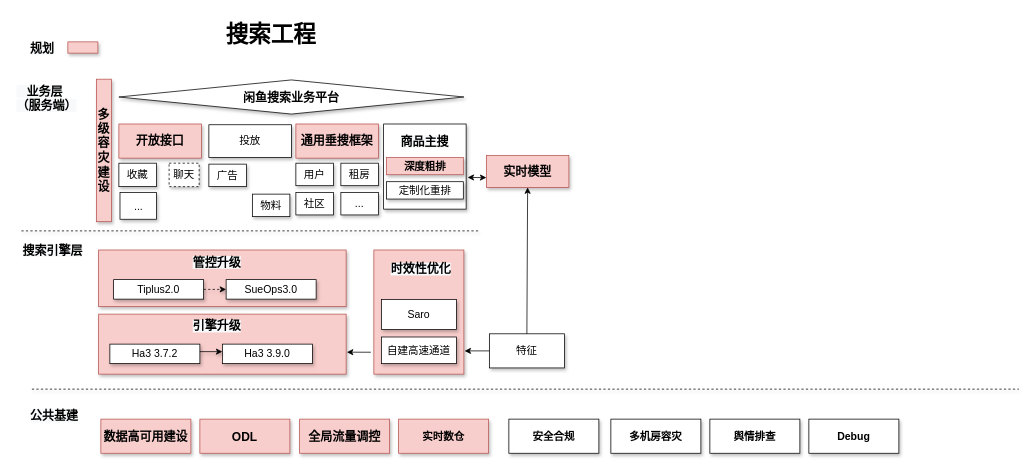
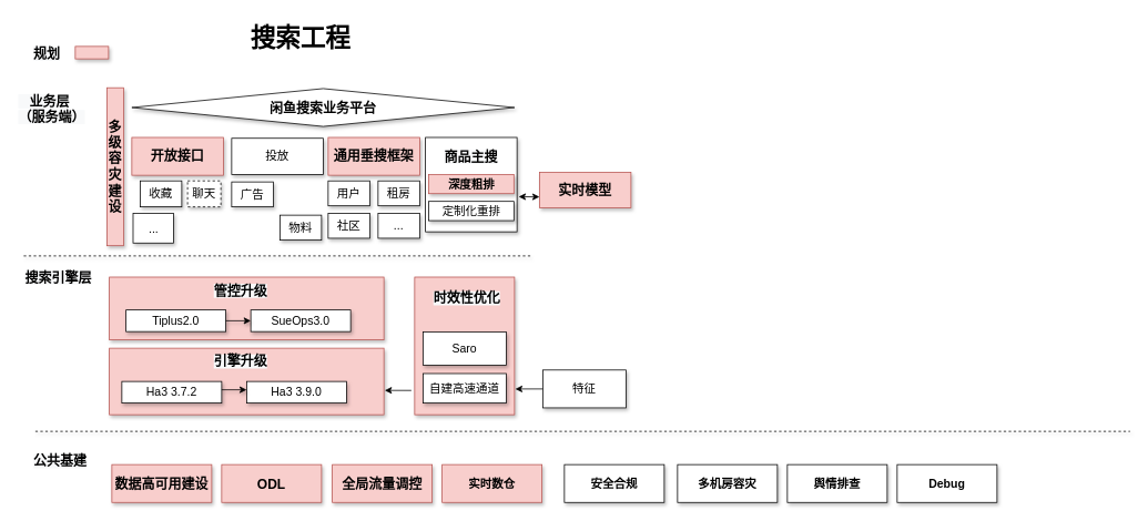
  <mxCell id="0" />
  <mxCell id="1" parent="0" />
  <mxCell id="2" value="实时模型" style="rounded=0;whiteSpace=wrap;html=1;fillColor=#f8cecc;strokeColor=#b85450;fontSize=16;fontStyle=1;shadow=1;" vertex="1" parent="1"><mxGeometry x="648" y="206.44" width="110" height="42.56" as="geometry" /></mxCell>
  <mxCell id="3" value="" style="rounded=0;whiteSpace=wrap;html=1;fillColor=#f8cecc;strokeColor=#b85450;fontSize=14;shadow=1;" vertex="1" parent="1"><mxGeometry x="131" y="332.5" width="330" height="75.5" as="geometry" /></mxCell>
  <mxCell id="4" value="SueOps3.0" style="rounded=0;whiteSpace=wrap;html=1;fontSize=14;shadow=1;" vertex="1" parent="1"><mxGeometry x="301" y="372" width="120" height="26" as="geometry" /></mxCell>
  <mxCell id="5" value="Tiplus2.0" style="rounded=0;whiteSpace=wrap;html=1;fontSize=14;shadow=1;" vertex="1" parent="1"><mxGeometry x="151" y="372" width="120" height="26" as="geometry" /></mxCell>
  <mxCell id="6" value="" style="rounded=0;whiteSpace=wrap;html=1;fillColor=#f8cecc;strokeColor=#b85450;fontSize=14;shadow=1;" vertex="1" parent="1"><mxGeometry x="498" y="332.5" width="120" height="165.5" as="geometry" /></mxCell>
  <mxCell id="7" value="&lt;span style=&quot;color: rgb(0, 0, 0); font-family: helvetica; font-size: 16px; font-style: normal; letter-spacing: normal; text-align: center; text-indent: 0px; text-transform: none; word-spacing: 0px; background-color: rgb(248, 249, 250); display: inline; float: none;&quot;&gt;时效性优化&lt;/span&gt;" style="text;whiteSpace=wrap;html=1;fontStyle=1;fontSize=16;shadow=1;" vertex="1" parent="1"><mxGeometry x="519" y="342" width="90" height="30" as="geometry" /></mxCell>
  <mxCell id="8" value="Saro" style="rounded=0;whiteSpace=wrap;html=1;fontSize=14;shadow=1;" vertex="1" parent="1"><mxGeometry x="508" y="398.5" width="100" height="40" as="geometry" /></mxCell>
  <mxCell id="9" value="自建高速通道" style="rounded=0;whiteSpace=wrap;html=1;fontSize=14;shadow=1;" vertex="1" parent="1"><mxGeometry x="508" y="448.5" width="100" height="35.5" as="geometry" /></mxCell>
  <mxCell id="10" value="&lt;span style=&quot;color: rgb(0, 0, 0); font-family: helvetica; font-size: 16px; font-style: normal; letter-spacing: normal; text-align: center; text-indent: 0px; text-transform: none; word-spacing: 0px; background-color: rgb(248, 249, 250); display: inline; float: none;&quot;&gt;管控升级&lt;/span&gt;" style="text;whiteSpace=wrap;html=1;fontStyle=1;fontSize=16;shadow=1;" vertex="1" parent="1"><mxGeometry x="255" y="332.5" width="90" height="30" as="geometry" /></mxCell>
- <mxCell id="11" value="" style="endArrow=classic;html=1;rounded=0;entryX=0;entryY=0.5;entryDx=0;entryDy=0;exitX=1;exitY=0.5;exitDx=0;exitDy=0;fontSize=14;shadow=1;dashed=1;" edge="1" parent="1" source="5" target="4"><mxGeometry width="50" height="50" relative="1" as="geometry"><mxPoint x="230" y="488" as="sourcePoint" /><mxPoint x="280" y="438" as="targetPoint" /></mxGeometry></mxCell>
+ <mxCell id="11" value="" style="endArrow=classic;html=1;rounded=0;entryX=0;entryY=0.5;entryDx=0;entryDy=0;exitX=1;exitY=0.5;exitDx=0;exitDy=0;fontSize=14;shadow=1;" edge="1" parent="1" source="5" target="4"><mxGeometry width="50" height="50" relative="1" as="geometry"><mxPoint x="230" y="488" as="sourcePoint" /><mxPoint x="280" y="438" as="targetPoint" /></mxGeometry></mxCell>
  <mxCell id="12" value="" style="rounded=0;whiteSpace=wrap;html=1;fillColor=#f8cecc;strokeColor=#b85450;fontSize=14;shadow=1;" vertex="1" parent="1"><mxGeometry x="131" y="418" width="330" height="80" as="geometry" /></mxCell>
  <mxCell id="13" value="&lt;span style=&quot;color: rgb(0, 0, 0); font-family: helvetica; font-size: 16px; font-style: normal; letter-spacing: normal; text-align: center; text-indent: 0px; text-transform: none; word-spacing: 0px; background-color: rgb(248, 249, 250); display: inline; float: none;&quot;&gt;引擎升级&lt;/span&gt;" style="text;whiteSpace=wrap;html=1;fontStyle=1;fontSize=16;shadow=1;" vertex="1" parent="1"><mxGeometry x="255" y="418" width="90" height="30" as="geometry" /></mxCell>
  <mxCell id="14" value="Ha3 3.9.0" style="rounded=0;whiteSpace=wrap;html=1;fontSize=14;shadow=1;" vertex="1" parent="1"><mxGeometry x="296" y="458" width="120" height="26" as="geometry" /></mxCell>
  <mxCell id="15" value="Ha3 3.7.2" style="rounded=0;whiteSpace=wrap;html=1;fontSize=14;shadow=1;" vertex="1" parent="1"><mxGeometry x="146" y="458" width="120" height="26" as="geometry" /></mxCell>
  <mxCell id="16" value="" style="endArrow=classic;html=1;rounded=0;entryX=0;entryY=0.5;entryDx=0;entryDy=0;exitX=1;exitY=0.5;exitDx=0;exitDy=0;fontSize=14;shadow=1;" edge="1" parent="1"><mxGeometry width="50" height="50" relative="1" as="geometry"><mxPoint x="266" y="468" as="sourcePoint" /><mxPoint x="296" y="468" as="targetPoint" /></mxGeometry></mxCell>
  <mxCell id="17" value="闲鱼搜索业务平台" style="rhombus;whiteSpace=wrap;html=1;fontSize=16;fontStyle=1;shadow=1;" vertex="1" parent="1"><mxGeometry x="158" y="105.75" width="460" height="45.5" as="geometry" /></mxCell>
  <mxCell id="18" value="" style="endArrow=none;dashed=1;html=1;rounded=0;fontSize=14;shadow=1;" edge="1" parent="1"><mxGeometry width="50" height="50" relative="1" as="geometry"><mxPoint x="28" y="307" as="sourcePoint" /><mxPoint x="638" y="307" as="targetPoint" /></mxGeometry></mxCell>
  <mxCell id="19" value="&lt;span style=&quot;color: rgb(0, 0, 0); font-family: helvetica; font-size: 16px; font-style: normal; letter-spacing: normal; text-align: center; text-indent: 0px; text-transform: none; word-spacing: 0px; background-color: rgb(248, 249, 250); display: inline; float: none;&quot;&gt;搜索引擎层&lt;/span&gt;" style="text;whiteSpace=wrap;html=1;fontStyle=1;fontSize=16;shadow=1;" vertex="1" parent="1"><mxGeometry x="28" y="317" width="90" height="30" as="geometry" /></mxCell>
  <mxCell id="20" value="&lt;span style=&quot;color: rgb(0, 0, 0); font-family: helvetica; font-size: 16px; font-style: normal; letter-spacing: normal; text-align: center; text-indent: 0px; text-transform: none; word-spacing: 0px; background-color: rgb(248, 249, 250); display: inline; float: none;&quot;&gt;&amp;nbsp; &amp;nbsp;业务层&lt;br style=&quot;font-size: 16px;&quot;&gt;（服务端）&lt;br style=&quot;font-size: 16px;&quot;&gt;&lt;/span&gt;" style="text;whiteSpace=wrap;html=1;fontStyle=1;fontSize=16;shadow=1;" vertex="1" parent="1"><mxGeometry x="20" y="104.5" width="90" height="30" as="geometry" /></mxCell>
  <mxCell id="21" value="开放接口" style="rounded=0;whiteSpace=wrap;html=1;fillColor=#f8cecc;strokeColor=#b85450;fontSize=16;fontStyle=1;shadow=1;" vertex="1" parent="1"><mxGeometry x="158" y="164.5" width="110" height="45.5" as="geometry" /></mxCell>
  <mxCell id="22" value="通用垂搜框架" style="rounded=0;whiteSpace=wrap;html=1;fillColor=#f8cecc;strokeColor=#b85450;fontSize=16;fontStyle=1;shadow=1;" vertex="1" parent="1"><mxGeometry x="394" y="164.5" width="110" height="45.5" as="geometry" /></mxCell>
- <mxCell id="23" value="收藏" style="rounded=0;whiteSpace=wrap;html=1;fontSize=14;shadow=1;" vertex="1" parent="1"><mxGeometry x="158" y="216.75" width="50" height="31.25" as="geometry" /></mxCell>
+ <mxCell id="23" value="收藏" style="rounded=0;whiteSpace=wrap;html=1;fontSize=14;shadow=1;" vertex="1" parent="1"><mxGeometry x="168" y="216.75" width="50" height="31.25" as="geometry" /></mxCell>
  <mxCell id="24" value="聊天" style="rounded=0;whiteSpace=wrap;html=1;fontSize=14;shadow=1;dashed=1;" vertex="1" parent="1"><mxGeometry x="225" y="216.75" width="40" height="31.25" as="geometry" /></mxCell>
  <mxCell id="25" value="..." style="rounded=0;whiteSpace=wrap;html=1;fontSize=14;shadow=1;" vertex="1" parent="1"><mxGeometry x="159.5" y="255.75" width="48.5" height="35.75" as="geometry" /></mxCell>
  <mxCell id="26" value="" style="rounded=0;whiteSpace=wrap;html=1;fontSize=14;shadow=1;" vertex="1" parent="1"><mxGeometry x="511" y="164.5" width="110" height="113.5" as="geometry" /></mxCell>
  <mxCell id="27" value="用户" style="rounded=0;whiteSpace=wrap;html=1;fontSize=14;shadow=1;" vertex="1" parent="1"><mxGeometry x="394" y="216.75" width="50" height="30" as="geometry" /></mxCell>
  <mxCell id="28" value="租房" style="rounded=0;whiteSpace=wrap;html=1;fontSize=14;shadow=1;" vertex="1" parent="1"><mxGeometry x="454" y="216.75" width="50" height="30" as="geometry" /></mxCell>
  <mxCell id="29" value="社区" style="rounded=0;whiteSpace=wrap;html=1;fontSize=14;shadow=1;" vertex="1" parent="1"><mxGeometry x="394" y="255.75" width="50" height="30" as="geometry" /></mxCell>
  <mxCell id="30" value="..." style="rounded=0;whiteSpace=wrap;html=1;fontSize=14;shadow=1;" vertex="1" parent="1"><mxGeometry x="454" y="255.75" width="50" height="30" as="geometry" /></mxCell>
  <mxCell id="31" value="多级容灾建设" style="rounded=0;whiteSpace=wrap;html=1;fillColor=#f8cecc;strokeColor=#b85450;fontSize=16;fontStyle=1;shadow=1;" vertex="1" parent="1"><mxGeometry x="128" y="104.75" width="20" height="190" as="geometry" /></mxCell>
  <mxCell id="32" value="投放" style="rounded=0;whiteSpace=wrap;html=1;fontSize=14;shadow=1;" vertex="1" parent="1"><mxGeometry x="278" y="165.5" width="110" height="43.5" as="geometry" /></mxCell>
  <mxCell id="33" value="广告" style="rounded=0;whiteSpace=wrap;html=1;fontSize=14;shadow=1;" vertex="1" parent="1"><mxGeometry x="278" y="218" width="50" height="30" as="geometry" /></mxCell>
  <mxCell id="34" value="物料" style="rounded=0;whiteSpace=wrap;html=1;fontSize=14;shadow=1;" vertex="1" parent="1"><mxGeometry x="336" y="258" width="50" height="30" as="geometry" /></mxCell>
  <mxCell id="35" value="深度粗排" style="rounded=0;whiteSpace=wrap;html=1;fillColor=#f8cecc;strokeColor=#b85450;fontSize=14;shadow=1;fontStyle=1" vertex="1" parent="1"><mxGeometry x="514.75" y="209" width="102.5" height="23.12" as="geometry" /></mxCell>
  <mxCell id="36" value="定制化重排" style="rounded=0;whiteSpace=wrap;html=1;fontSize=14;shadow=1;" vertex="1" parent="1"><mxGeometry x="514.75" y="241.44" width="102.5" height="23.12" as="geometry" /></mxCell>
  <mxCell id="37" value="特征" style="rounded=0;whiteSpace=wrap;html=1;fontSize=14;shadow=1;" vertex="1" parent="1"><mxGeometry x="652" y="444.25" width="100" height="45.5" as="geometry" /></mxCell>
- <mxCell id="38" value="" style="endArrow=classic;html=1;rounded=0;exitX=0.5;exitY=0;exitDx=0;exitDy=0;entryX=0.5;entryY=1;entryDx=0;entryDy=0;fontSize=14;shadow=0;sketch=0;" edge="1" parent="1" source="37" target="2"><mxGeometry width="50" height="50" relative="1" as="geometry"><mxPoint x="548" y="418" as="sourcePoint" /><mxPoint x="703" y="258" as="targetPoint" /></mxGeometry></mxCell>
  <mxCell id="39" value="" style="endArrow=classic;html=1;rounded=0;entryX=1.008;entryY=0.813;entryDx=0;entryDy=0;exitX=0;exitY=0.5;exitDx=0;exitDy=0;entryPerimeter=0;fontSize=14;shadow=0;sketch=0;" edge="1" parent="1" source="37" target="6"><mxGeometry width="50" height="50" relative="1" as="geometry"><mxPoint x="708" y="420.25" as="sourcePoint" /><mxPoint x="708" y="295.38" as="targetPoint" /></mxGeometry></mxCell>
  <mxCell id="40" value="" style="endArrow=classic;startArrow=classic;html=1;rounded=0;fontSize=14;shadow=0;sketch=0;" edge="1" parent="1"><mxGeometry width="50" height="50" relative="1" as="geometry"><mxPoint x="623" y="235.75" as="sourcePoint" /><mxPoint x="648" y="236" as="targetPoint" /></mxGeometry></mxCell>
  <mxCell id="41" value="&lt;meta charset=&quot;utf-8&quot; style=&quot;font-size: 16px;&quot;&gt;&lt;span style=&quot;color: rgb(0, 0, 0); font-family: helvetica; font-size: 16px; font-style: normal; letter-spacing: normal; text-align: center; text-indent: 0px; text-transform: none; word-spacing: 0px; background-color: rgb(248, 249, 250); display: inline; float: none;&quot;&gt;商品主搜&lt;/span&gt;" style="text;whiteSpace=wrap;html=1;fontStyle=1;fontSize=16;shadow=1;" vertex="1" parent="1"><mxGeometry x="531.75" y="172.25" width="70" height="30" as="geometry" /></mxCell>
  <mxCell id="42" value="全局流量调控" style="rounded=0;whiteSpace=wrap;html=1;fontSize=16;fontStyle=1;fillColor=#f8cecc;strokeColor=#b85450;flipH=0;shadow=1;" vertex="1" parent="1"><mxGeometry x="399" y="558" width="120" height="45.5" as="geometry" /></mxCell>
  <mxCell id="43" value="安全合规" style="rounded=0;whiteSpace=wrap;html=1;fontSize=14;fontStyle=1;flipH=0;shadow=1;" vertex="1" parent="1"><mxGeometry x="678" y="558" width="120" height="45.5" as="geometry" /></mxCell>
  <mxCell id="44" value="数据高可用建设" style="rounded=0;whiteSpace=wrap;html=1;fontSize=16;fontStyle=1;fillColor=#f8cecc;strokeColor=#b85450;flipH=0;shadow=1;" vertex="1" parent="1"><mxGeometry x="134" y="558" width="120" height="45.5" as="geometry" /></mxCell>
  <mxCell id="45" value="多机房容灾" style="rounded=0;whiteSpace=wrap;html=1;fontSize=14;fontStyle=1;flipH=0;shadow=1;" vertex="1" parent="1"><mxGeometry x="814" y="558" width="120" height="45.5" as="geometry" /></mxCell>
  <mxCell id="46" value="实时数仓" style="rounded=0;whiteSpace=wrap;html=1;fontSize=14;fontStyle=1;fillColor=#f8cecc;strokeColor=#b85450;flipH=0;shadow=1;" vertex="1" parent="1"><mxGeometry x="531" y="558" width="120" height="45.5" as="geometry" /></mxCell>
  <mxCell id="47" value="舆情排查" style="rounded=0;whiteSpace=wrap;html=1;fontSize=14;fontStyle=1;flipH=0;shadow=1;" vertex="1" parent="1"><mxGeometry x="946" y="558" width="120" height="45.5" as="geometry" /></mxCell>
  <mxCell id="48" value="ODL" style="rounded=0;whiteSpace=wrap;html=1;fontSize=16;fontStyle=1;fillColor=#f8cecc;strokeColor=#b85450;flipH=0;shadow=1;" vertex="1" parent="1"><mxGeometry x="266" y="558" width="120" height="45.5" as="geometry" /></mxCell>
  <mxCell id="49" value="Debug" style="rounded=0;whiteSpace=wrap;html=1;fontSize=14;fontStyle=1;flipH=0;shadow=1;" vertex="1" parent="1"><mxGeometry x="1078" y="558" width="120" height="45.5" as="geometry" /></mxCell>
  <mxCell id="50" value="" style="endArrow=none;dashed=1;html=1;rounded=0;fontSize=14;shadow=1;" edge="1" parent="1"><mxGeometry width="50" height="50" relative="1" as="geometry"><mxPoint x="42" y="518" as="sourcePoint" /><mxPoint x="1358" y="518" as="targetPoint" /></mxGeometry></mxCell>
  <mxCell id="51" value="&lt;span style=&quot;color: rgb(0, 0, 0); font-family: helvetica; font-size: 16px; font-style: normal; letter-spacing: normal; text-align: center; text-indent: 0px; text-transform: none; word-spacing: 0px; background-color: rgb(248, 249, 250); display: inline; float: none;&quot;&gt;公共基建&lt;/span&gt;" style="text;whiteSpace=wrap;html=1;fontStyle=1;fontSize=16;shadow=1;" vertex="1" parent="1"><mxGeometry x="38" y="538" width="90" height="30" as="geometry" /></mxCell>
  <mxCell id="52" value="" style="rounded=0;whiteSpace=wrap;html=1;fillColor=#f8cecc;strokeColor=#b85450;fontSize=14;shadow=1;" vertex="1" parent="1"><mxGeometry x="90" y="55" width="40" height="15" as="geometry" /></mxCell>
  <mxCell id="53" value="&lt;meta charset=&quot;utf-8&quot; style=&quot;font-size: 16px;&quot;&gt;&lt;span style=&quot;color: rgb(0, 0, 0); font-family: helvetica; font-size: 16px; font-style: normal; letter-spacing: normal; text-align: center; text-indent: 0px; text-transform: none; word-spacing: 0px; background-color: rgb(248, 249, 250); display: inline; float: none;&quot;&gt;规划&lt;/span&gt;" style="text;whiteSpace=wrap;html=1;fontSize=16;fontStyle=1;shadow=1;" vertex="1" parent="1"><mxGeometry x="38" y="47.5" width="36.5" height="30" as="geometry" /></mxCell>
  <mxCell id="54" value="" style="endArrow=classic;html=1;rounded=0;entryX=1.017;entryY=0.619;entryDx=0;entryDy=0;exitX=0;exitY=0.5;exitDx=0;exitDy=0;entryPerimeter=0;fontSize=14;shadow=0;sketch=0;" edge="1" parent="1"><mxGeometry width="50" height="50" relative="1" as="geometry"><mxPoint x="493.96" y="468.81" as="sourcePoint" /><mxPoint x="462" y="468.755" as="targetPoint" /></mxGeometry></mxCell>
  <mxCell id="55" value="&lt;div style=&quot;text-align: center ; font-size: 30px&quot;&gt;&lt;font face=&quot;helvetica&quot; style=&quot;font-size: 30px&quot;&gt;&lt;b style=&quot;font-size: 30px&quot;&gt;搜索工程&lt;/b&gt;&lt;/font&gt;&lt;/div&gt;" style="text;whiteSpace=wrap;html=1;fontSize=30;" vertex="1" parent="1"><mxGeometry x="299" y="20" width="212" height="40" as="geometry" /></mxCell>
